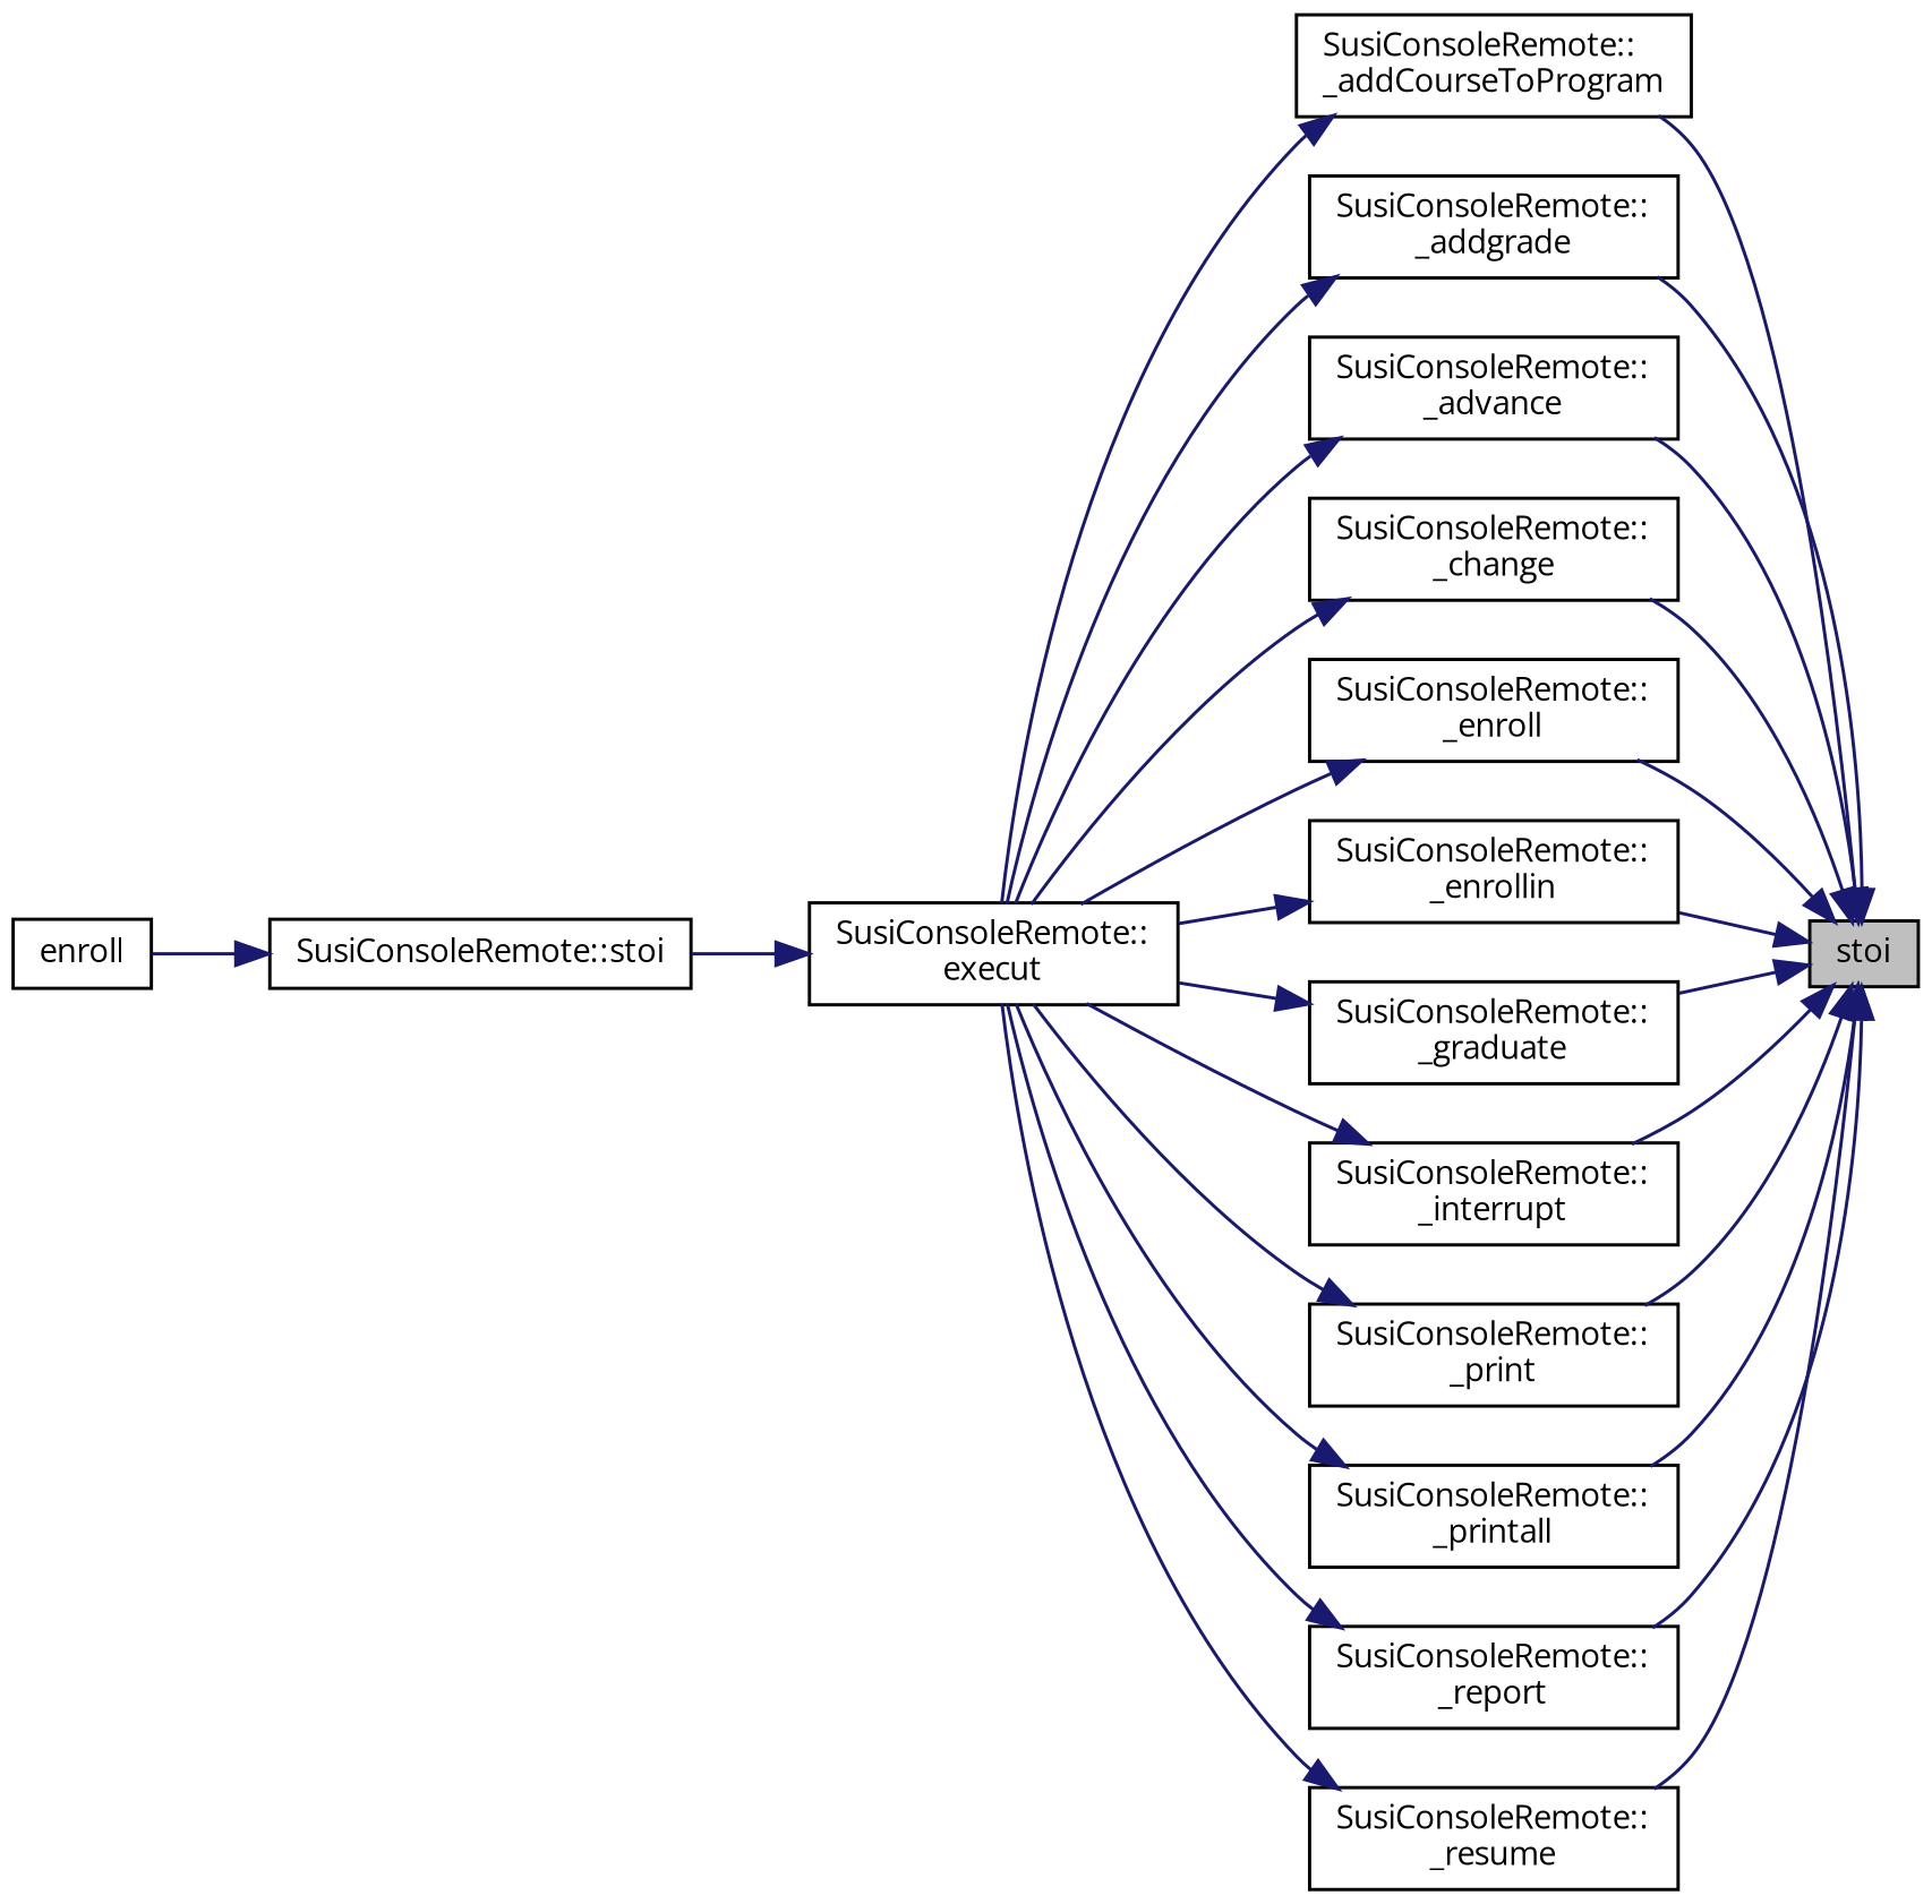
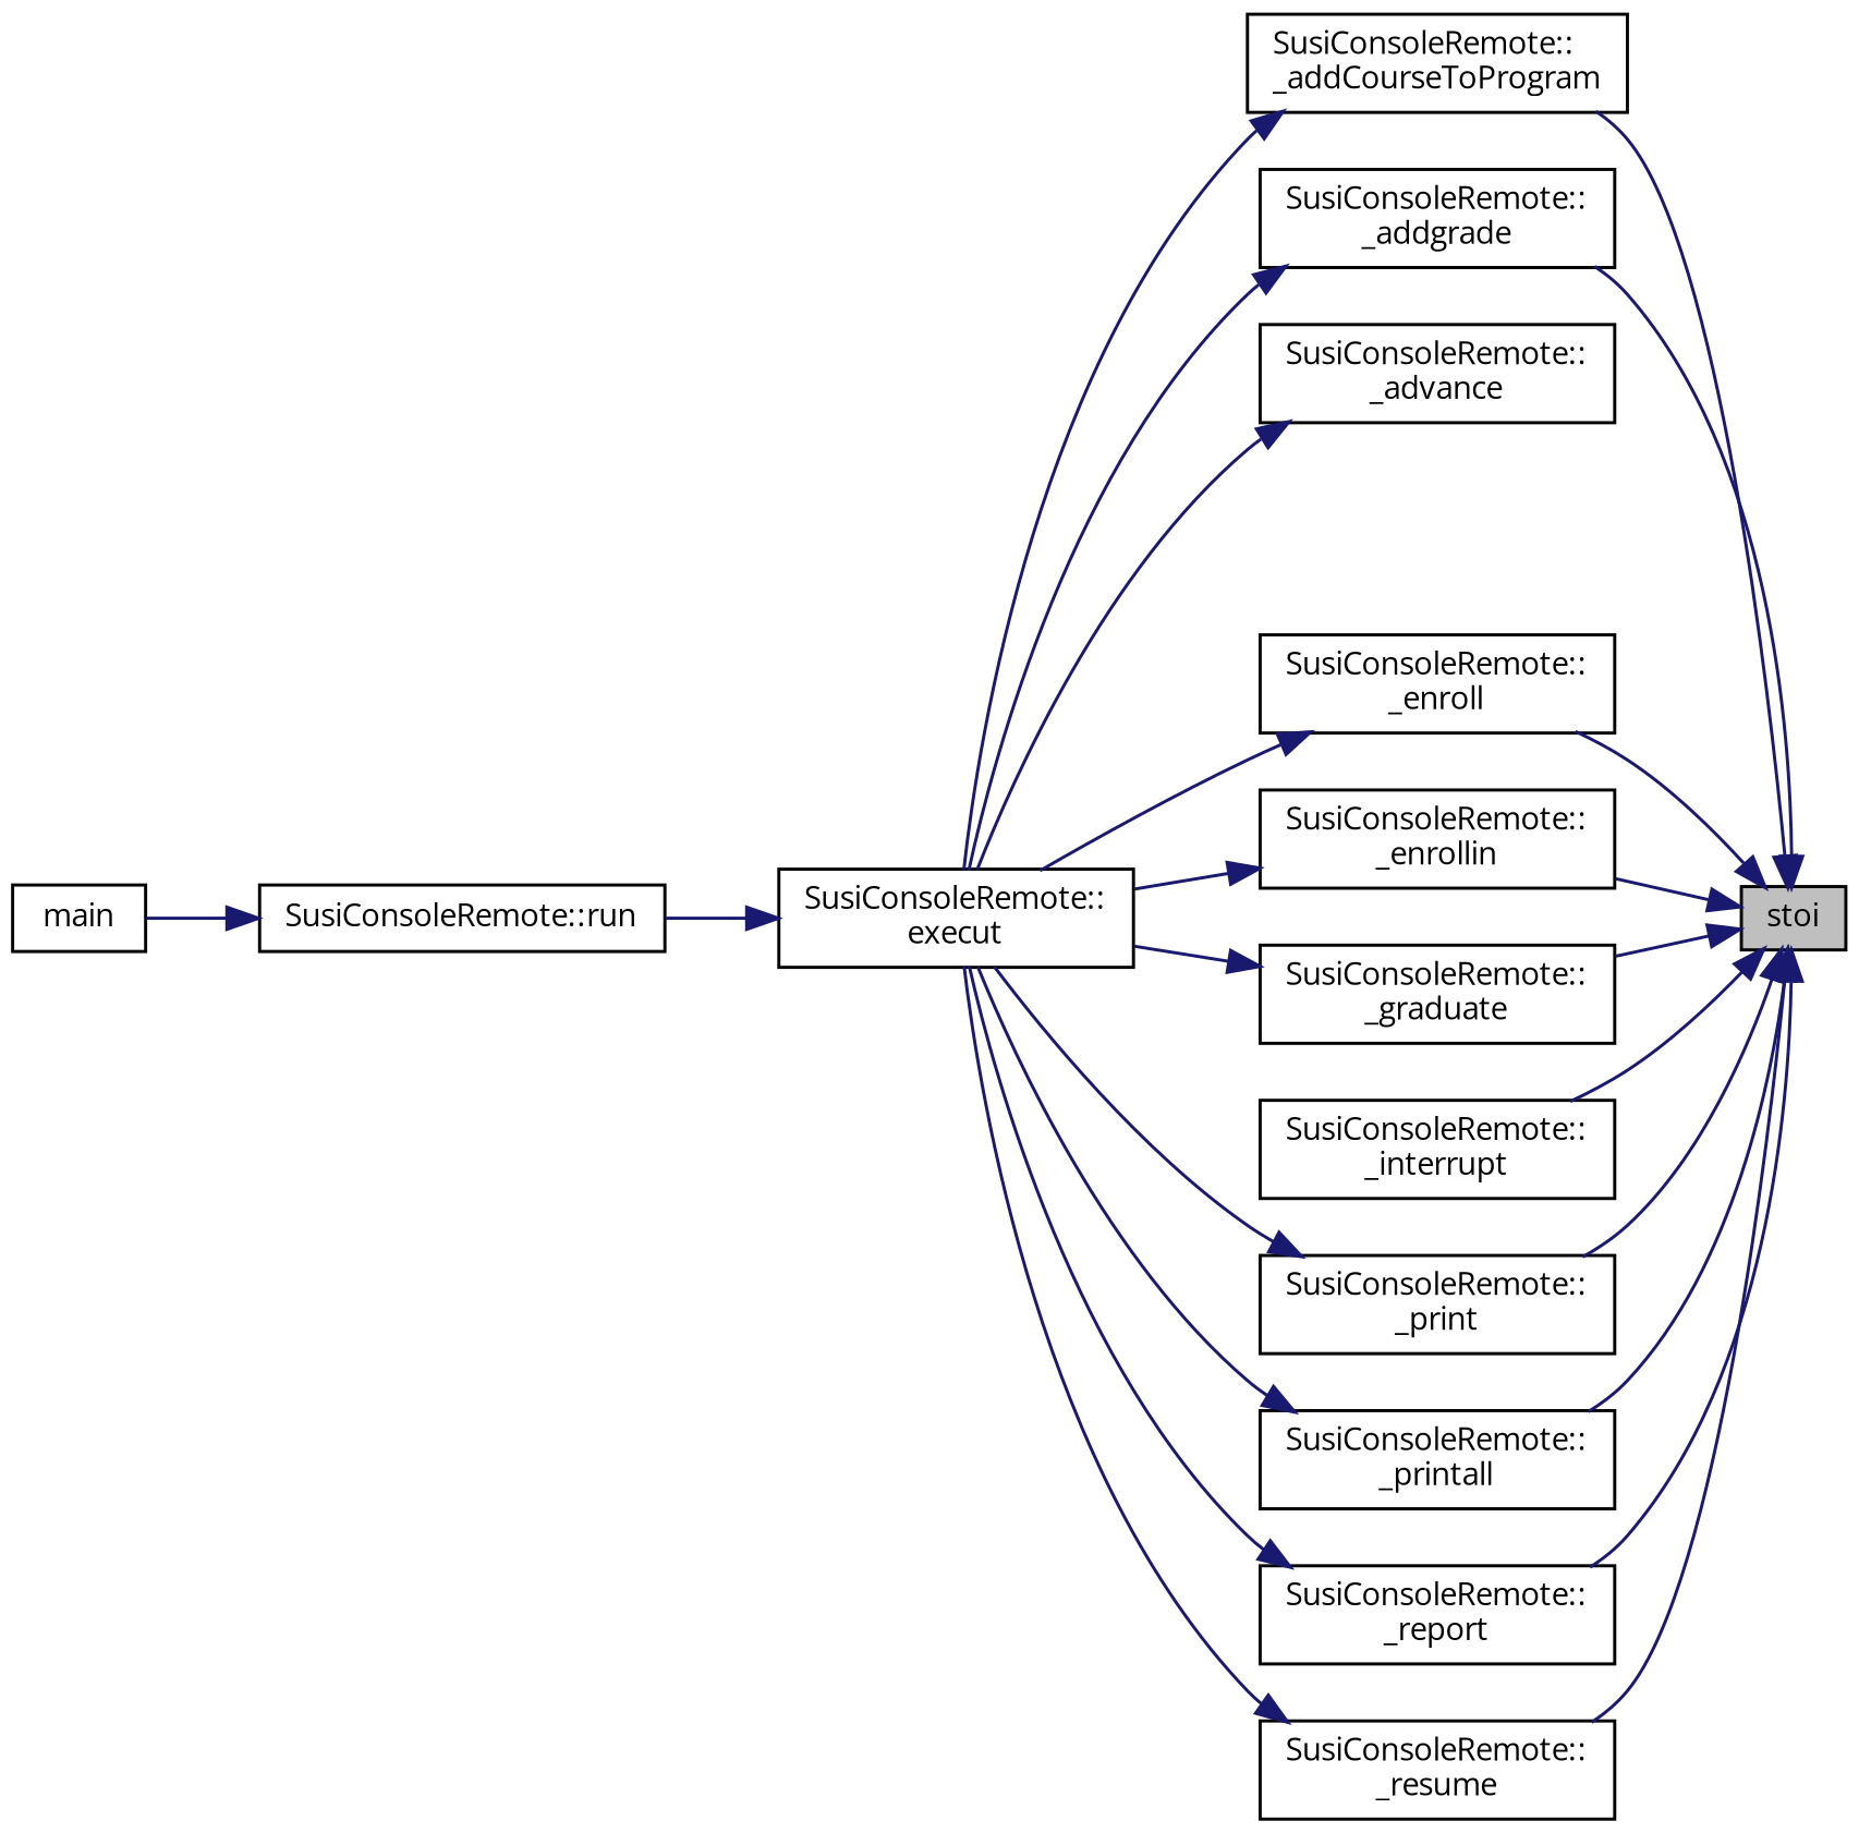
  digraph {
    fontname="Open Sans"
    rankdir=RL
    node [color=black fillcolor=white fontname="Open Sans" fontsize=10 shape=record style=filled]
    edge [color=midnightblue dir=back fontname="Open Sans" fontsize=10 labelfontname=Helvetica labelfontsize=10 style=solid]
    n1 [fillcolor=grey75 fontcolor=black height=0.2 label=stoi width=0.4]
    n2 [height=0.2 label="SusiConsoleRemote::\l_addCourseToProgram" width=0.4]
    n3 [height=0.2 label="SusiConsoleRemote::\l_addgrade" width=0.4]
    n4 [height=0.2 label="SusiConsoleRemote::\l_advance" width=0.4]
-   n5 [height=0.2 label="SusiConsoleRemote::\l_change" width=0.4]
    n6 [height=0.2 label="SusiConsoleRemote::\l_enroll" width=0.4]
    n7 [height=0.2 label="SusiConsoleRemote::\l_enrollin" width=0.4]
    n8 [height=0.2 label="SusiConsoleRemote::\l_graduate" width=0.4]
    n9 [height=0.2 label="SusiConsoleRemote::\l_interrupt" width=0.4]
    n10 [height=0.2 label="SusiConsoleRemote::\l_print" width=0.4]
    n11 [height=0.2 label="SusiConsoleRemote::\l_printall" width=0.4]
    n12 [height=0.2 label="SusiConsoleRemote::\l_report" width=0.4]
    n13 [height=0.2 label="SusiConsoleRemote::\l_resume" width=0.4]
    n14 [height=0.2 label="SusiConsoleRemote::\lexecut" width=0.4]
-   n15 [height=0.2 label="SusiConsoleRemote::stoi" width=0.4]
-   n16 [height=0.2 label=enroll width=0.4]
+   n15 [height=0.2 label="SusiConsoleRemote::run" width=0.4]
+   n16 [height=0.2 label=main width=0.4]
    n1 -> n2
    n1 -> n3
-   n1 -> n4
-   n1 -> n5
    n1 -> n6
    n1 -> n7
    n1 -> n8
    n1 -> n9
    n1 -> n10
    n1 -> n11
    n1 -> n12
    n1 -> n13
    n2 -> n14
    n3 -> n14
    n4 -> n14
-   n5 -> n14
    n6 -> n14
    n7 -> n14
    n8 -> n14
-   n9 -> n14
    n10 -> n14
    n11 -> n14
    n12 -> n14
    n13 -> n14
    n14 -> n15
    n15 -> n16
  }
